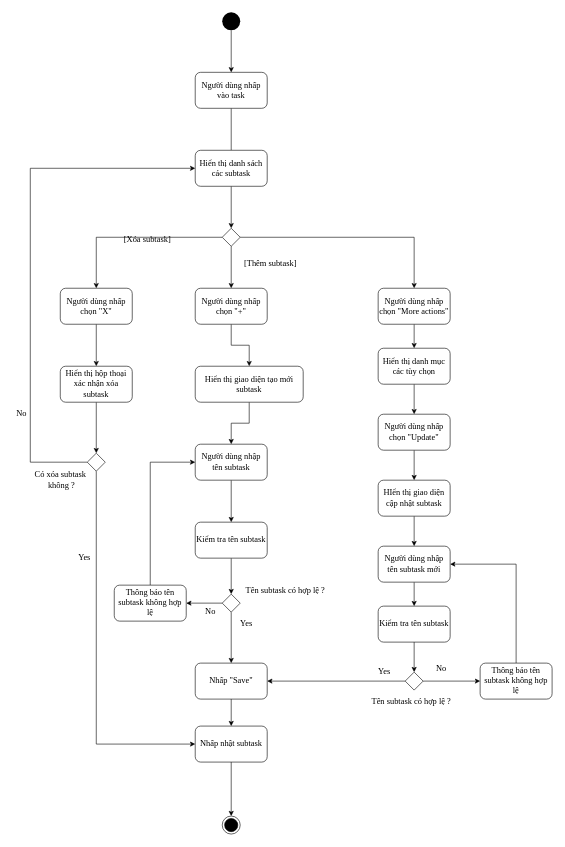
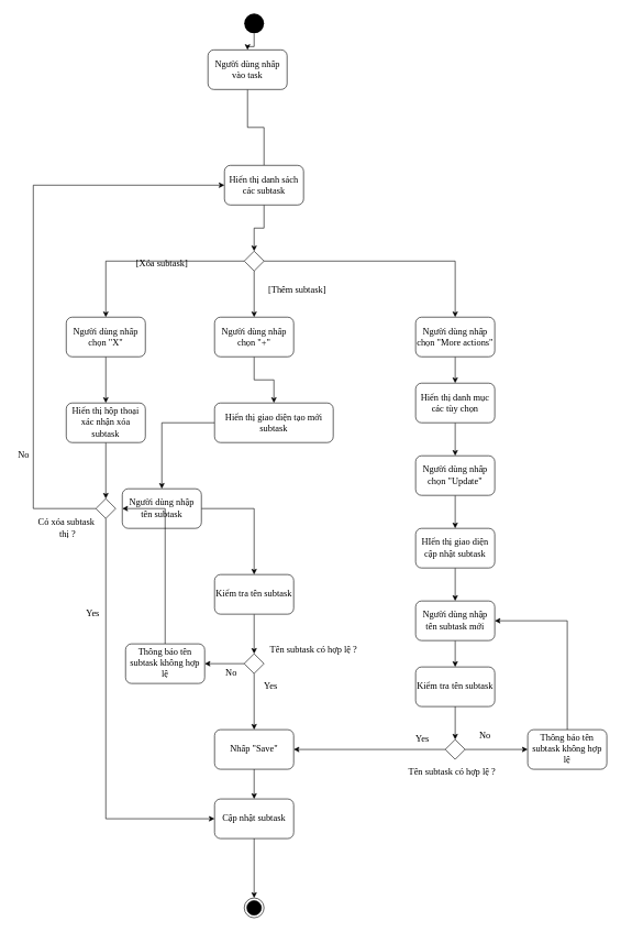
  <mxCell id="0" />
  <mxCell id="1" parent="0" />
  <mxCell id="2" style="edgeStyle=orthogonalEdgeStyle;rounded=0;orthogonalLoop=1;jettySize=auto;html=1;fontFamily=Verdana;fontSize=14;" parent="1" source="3" target="5" edge="1"><mxGeometry relative="1" as="geometry" /></mxCell>
  <mxCell id="3" value="" style="ellipse;fillColor=#000000;strokeColor=none;fontFamily=Verdana;fontSize=14;" parent="1" vertex="1"><mxGeometry x="370" y="20" width="30" height="30" as="geometry" /></mxCell>
  <mxCell id="4" style="edgeStyle=orthogonalEdgeStyle;rounded=0;orthogonalLoop=1;jettySize=auto;html=1;entryX=0.5;entryY=0;entryDx=0;entryDy=0;fontFamily=Verdana;fontSize=14;endArrow=none;" parent="1" source="5" target="7" edge="1"><mxGeometry relative="1" as="geometry" /></mxCell>
- <mxCell id="5" value="Người dùng nhấp vào task" style="rounded=1;whiteSpace=wrap;html=1;fontFamily=Verdana;fontSize=14;" parent="1" vertex="1"><mxGeometry x="325" y="120" width="120" height="60" as="geometry" /></mxCell>
+ <mxCell id="5" value="Người dùng nhấp vào task" style="rounded=1;whiteSpace=wrap;html=1;fontFamily=Verdana;fontSize=14;" parent="1" vertex="1"><mxGeometry x="315" y="75" width="120" height="60" as="geometry" /></mxCell>
  <mxCell id="6" style="edgeStyle=orthogonalEdgeStyle;rounded=0;orthogonalLoop=1;jettySize=auto;html=1;entryX=0.5;entryY=0;entryDx=0;entryDy=0;fontFamily=Verdana;fontSize=14;" parent="1" source="7" target="11" edge="1"><mxGeometry relative="1" as="geometry" /></mxCell>
- <mxCell id="7" value="Hiển thị danh sách các subtask" style="rounded=1;whiteSpace=wrap;html=1;fontFamily=Verdana;fontSize=14;" parent="1" vertex="1"><mxGeometry x="325" y="250" width="120" height="60" as="geometry" /></mxCell>
+ <mxCell id="7" value="Hiển thị danh sách các subtask" style="rounded=1;whiteSpace=wrap;html=1;fontFamily=Verdana;fontSize=14;" parent="1" vertex="1"><mxGeometry x="340" y="250" width="120" height="60" as="geometry" /></mxCell>
  <mxCell id="8" style="edgeStyle=orthogonalEdgeStyle;rounded=0;orthogonalLoop=1;jettySize=auto;html=1;entryX=0.5;entryY=0;entryDx=0;entryDy=0;fontFamily=Verdana;fontSize=14;" parent="1" source="11" target="13" edge="1"><mxGeometry relative="1" as="geometry" /></mxCell>
  <mxCell id="9" style="edgeStyle=orthogonalEdgeStyle;rounded=0;orthogonalLoop=1;jettySize=auto;html=1;fontFamily=Verdana;fontSize=14;" parent="1" source="11" target="35" edge="1"><mxGeometry relative="1" as="geometry" /></mxCell>
  <mxCell id="10" style="edgeStyle=orthogonalEdgeStyle;rounded=0;orthogonalLoop=1;jettySize=auto;html=1;entryX=0.5;entryY=0;entryDx=0;entryDy=0;fontFamily=Verdana;fontSize=14;" parent="1" source="11" target="46" edge="1"><mxGeometry relative="1" as="geometry" /></mxCell>
  <mxCell id="11" value="" style="rhombus;whiteSpace=wrap;html=1;fontFamily=Verdana;fontSize=14;" parent="1" vertex="1"><mxGeometry x="370" y="380" width="30" height="30" as="geometry" /></mxCell>
  <mxCell id="12" style="edgeStyle=orthogonalEdgeStyle;rounded=0;orthogonalLoop=1;jettySize=auto;html=1;fontFamily=Verdana;fontSize=14;" parent="1" source="13" target="16" edge="1"><mxGeometry relative="1" as="geometry" /></mxCell>
  <mxCell id="13" value="Người dùng nhấp chọn &quot;+&quot;" style="rounded=1;whiteSpace=wrap;html=1;fontFamily=Verdana;fontSize=14;" parent="1" vertex="1"><mxGeometry x="325" y="480" width="120" height="60" as="geometry" /></mxCell>
  <mxCell id="14" value="[Thêm subtask]" style="text;html=1;align=center;verticalAlign=middle;resizable=0;points=[];autosize=1;fontFamily=Verdana;fontSize=14;" parent="1" vertex="1"><mxGeometry x="385" y="430" width="130" height="20" as="geometry" /></mxCell>
  <mxCell id="15" style="edgeStyle=orthogonalEdgeStyle;rounded=0;orthogonalLoop=1;jettySize=auto;html=1;fontFamily=Verdana;fontSize=14;" parent="1" source="16" target="18" edge="1"><mxGeometry relative="1" as="geometry" /></mxCell>
  <mxCell id="16" value="Hiển thị giao diện tạo mới subtask" style="rounded=1;whiteSpace=wrap;html=1;fontFamily=Verdana;fontSize=14;" parent="1" vertex="1"><mxGeometry x="325" y="610" width="180" height="60" as="geometry" /></mxCell>
  <mxCell id="17" style="edgeStyle=orthogonalEdgeStyle;rounded=0;orthogonalLoop=1;jettySize=auto;html=1;entryX=0.5;entryY=0;entryDx=0;entryDy=0;fontFamily=Verdana;fontSize=14;" parent="1" source="18" target="20" edge="1"><mxGeometry relative="1" as="geometry" /></mxCell>
- <mxCell id="18" value="Người dùng nhập tên subtask" style="rounded=1;whiteSpace=wrap;html=1;fontFamily=Verdana;fontSize=14;" parent="1" vertex="1"><mxGeometry x="325" y="740" width="120" height="60" as="geometry" /></mxCell>
+ <mxCell id="18" value="Người dùng nhập tên subtask" style="rounded=1;whiteSpace=wrap;html=1;fontFamily=Verdana;fontSize=14;" parent="1" vertex="1"><mxGeometry x="185" y="740" width="120" height="60" as="geometry" /></mxCell>
  <mxCell id="19" style="edgeStyle=orthogonalEdgeStyle;rounded=0;orthogonalLoop=1;jettySize=auto;html=1;entryX=0.5;entryY=0;entryDx=0;entryDy=0;fontFamily=Verdana;fontSize=14;" parent="1" source="20" target="23" edge="1"><mxGeometry relative="1" as="geometry" /></mxCell>
  <mxCell id="20" value="Kiểm tra tên subtask" style="rounded=1;whiteSpace=wrap;html=1;fontFamily=Verdana;fontSize=14;" parent="1" vertex="1"><mxGeometry x="325" y="870" width="120" height="60" as="geometry" /></mxCell>
  <mxCell id="21" style="edgeStyle=orthogonalEdgeStyle;rounded=0;orthogonalLoop=1;jettySize=auto;html=1;entryX=1;entryY=0.5;entryDx=0;entryDy=0;fontFamily=Verdana;fontSize=14;" parent="1" source="23" target="26" edge="1"><mxGeometry relative="1" as="geometry" /></mxCell>
  <mxCell id="22" style="edgeStyle=orthogonalEdgeStyle;rounded=0;orthogonalLoop=1;jettySize=auto;html=1;entryX=0.5;entryY=0;entryDx=0;entryDy=0;fontFamily=Verdana;fontSize=14;" parent="1" source="23" target="29" edge="1"><mxGeometry relative="1" as="geometry" /></mxCell>
  <mxCell id="23" value="" style="rhombus;whiteSpace=wrap;html=1;fontFamily=Verdana;fontSize=14;" parent="1" vertex="1"><mxGeometry x="370" y="990" width="30" height="30" as="geometry" /></mxCell>
  <mxCell id="24" value="Tên subtask có hợp lệ ?" style="text;html=1;align=center;verticalAlign=middle;resizable=0;points=[];autosize=1;fontFamily=Verdana;fontSize=14;" parent="1" vertex="1"><mxGeometry x="385" y="975" width="180" height="20" as="geometry" /></mxCell>
  <mxCell id="25" style="edgeStyle=orthogonalEdgeStyle;rounded=0;orthogonalLoop=1;jettySize=auto;html=1;entryX=0;entryY=0.5;entryDx=0;entryDy=0;fontFamily=Verdana;fontSize=14;" parent="1" source="26" target="18" edge="1"><mxGeometry relative="1" as="geometry"><Array as="points"><mxPoint x="250" y="770" /></Array></mxGeometry></mxCell>
  <mxCell id="26" value="Thông báo tên subtask không hợp lệ" style="rounded=1;whiteSpace=wrap;html=1;fontFamily=Verdana;fontSize=14;" parent="1" vertex="1"><mxGeometry x="190" y="975" width="120" height="60" as="geometry" /></mxCell>
  <mxCell id="27" value="No" style="text;html=1;align=center;verticalAlign=middle;resizable=0;points=[];autosize=1;fontFamily=Verdana;fontSize=14;" parent="1" vertex="1"><mxGeometry x="335" y="1010" width="30" height="20" as="geometry" /></mxCell>
  <mxCell id="28" style="edgeStyle=orthogonalEdgeStyle;rounded=0;orthogonalLoop=1;jettySize=auto;html=1;fontFamily=Verdana;fontSize=14;" parent="1" source="29" target="32" edge="1"><mxGeometry relative="1" as="geometry" /></mxCell>
  <mxCell id="29" value="Nhấp &quot;Save&quot;" style="rounded=1;whiteSpace=wrap;html=1;fontFamily=Verdana;fontSize=14;" parent="1" vertex="1"><mxGeometry x="325" y="1105" width="120" height="60" as="geometry" /></mxCell>
  <mxCell id="30" value="Yes" style="text;html=1;align=center;verticalAlign=middle;resizable=0;points=[];autosize=1;fontFamily=Verdana;fontSize=14;" parent="1" vertex="1"><mxGeometry x="390" y="1030" width="40" height="20" as="geometry" /></mxCell>
  <mxCell id="31" style="edgeStyle=orthogonalEdgeStyle;rounded=0;orthogonalLoop=1;jettySize=auto;html=1;fontFamily=Verdana;fontSize=14;" parent="1" source="32" target="33" edge="1"><mxGeometry relative="1" as="geometry" /></mxCell>
- <mxCell id="32" value="Nhấp nhật subtask" style="rounded=1;whiteSpace=wrap;html=1;fontFamily=Verdana;fontSize=14;" parent="1" vertex="1"><mxGeometry x="325" y="1210" width="120" height="60" as="geometry" /></mxCell>
+ <mxCell id="32" value="Cập nhật subtask" style="rounded=1;whiteSpace=wrap;html=1;fontFamily=Verdana;fontSize=14;" parent="1" vertex="1"><mxGeometry x="325" y="1210" width="120" height="60" as="geometry" /></mxCell>
  <mxCell id="33" value="" style="ellipse;html=1;shape=endState;fillColor=#000000;strokeColor=#000000;fontFamily=Verdana;fontSize=14;" parent="1" vertex="1"><mxGeometry x="370" y="1360" width="30" height="30" as="geometry" /></mxCell>
  <mxCell id="34" style="edgeStyle=orthogonalEdgeStyle;rounded=0;orthogonalLoop=1;jettySize=auto;html=1;fontFamily=Verdana;fontSize=14;" parent="1" source="35" target="37" edge="1"><mxGeometry relative="1" as="geometry" /></mxCell>
  <mxCell id="35" value="Người dùng nhấp chọn &quot;X&quot;" style="rounded=1;whiteSpace=wrap;html=1;fontFamily=Verdana;fontSize=14;" parent="1" vertex="1"><mxGeometry x="100" y="480" width="120" height="60" as="geometry" /></mxCell>
  <mxCell id="36" style="edgeStyle=orthogonalEdgeStyle;rounded=0;orthogonalLoop=1;jettySize=auto;html=1;entryX=0.5;entryY=0;entryDx=0;entryDy=0;fontFamily=Verdana;fontSize=14;" parent="1" source="37" target="40" edge="1"><mxGeometry relative="1" as="geometry" /></mxCell>
  <mxCell id="37" value="Hiển thị hộp thoại xác nhận xóa subtask" style="rounded=1;whiteSpace=wrap;html=1;fontFamily=Verdana;fontSize=14;" parent="1" vertex="1"><mxGeometry x="100" y="610" width="120" height="60" as="geometry" /></mxCell>
  <mxCell id="38" style="edgeStyle=orthogonalEdgeStyle;rounded=0;orthogonalLoop=1;jettySize=auto;html=1;entryX=0;entryY=0.5;entryDx=0;entryDy=0;fontFamily=Verdana;fontSize=14;" parent="1" source="40" target="7" edge="1"><mxGeometry relative="1" as="geometry"><Array as="points"><mxPoint x="50" y="770" /><mxPoint x="50" y="280" /></Array></mxGeometry></mxCell>
  <mxCell id="39" style="edgeStyle=orthogonalEdgeStyle;rounded=0;orthogonalLoop=1;jettySize=auto;html=1;entryX=0;entryY=0.5;entryDx=0;entryDy=0;fontFamily=Verdana;fontSize=14;" parent="1" source="40" target="32" edge="1"><mxGeometry relative="1" as="geometry"><Array as="points"><mxPoint x="160" y="1240" /></Array></mxGeometry></mxCell>
  <mxCell id="40" value="" style="rhombus;whiteSpace=wrap;html=1;fontFamily=Verdana;fontSize=14;" parent="1" vertex="1"><mxGeometry x="145" y="755" width="30" height="30" as="geometry" /></mxCell>
- <mxCell id="41" value="Có xóa subtask&lt;br&gt;&amp;nbsp;không ?" style="text;html=1;align=center;verticalAlign=middle;resizable=0;points=[];autosize=1;fontFamily=Verdana;fontSize=14;" parent="1" vertex="1"><mxGeometry x="40" y="780" width="120" height="40" as="geometry" /></mxCell>
+ <mxCell id="41" value="Có xóa subtask&lt;br&gt;&amp;nbsp;thị ?" style="text;html=1;align=center;verticalAlign=middle;resizable=0;points=[];autosize=1;fontFamily=Verdana;fontSize=14;" parent="1" vertex="1"><mxGeometry x="40" y="780" width="120" height="40" as="geometry" /></mxCell>
  <mxCell id="42" value="No" style="text;html=1;align=center;verticalAlign=middle;resizable=0;points=[];autosize=1;fontFamily=Verdana;fontSize=14;" parent="1" vertex="1"><mxGeometry x="20" y="680" width="30" height="20" as="geometry" /></mxCell>
  <mxCell id="43" value="Yes" style="text;html=1;align=center;verticalAlign=middle;resizable=0;points=[];autosize=1;fontFamily=Verdana;fontSize=14;" parent="1" vertex="1"><mxGeometry x="120" y="920" width="40" height="20" as="geometry" /></mxCell>
  <mxCell id="44" value="[Xóa subtask]" style="text;html=1;align=center;verticalAlign=middle;resizable=0;points=[];autosize=1;fontFamily=Verdana;fontSize=14;" parent="1" vertex="1"><mxGeometry x="190" y="390" width="110" height="20" as="geometry" /></mxCell>
  <mxCell id="45" style="edgeStyle=orthogonalEdgeStyle;rounded=0;orthogonalLoop=1;jettySize=auto;html=1;fontFamily=Verdana;fontSize=14;" parent="1" source="46" target="48" edge="1"><mxGeometry relative="1" as="geometry" /></mxCell>
  <mxCell id="46" value="Người dùng nhấp chọn &quot;More actions&quot;" style="rounded=1;whiteSpace=wrap;html=1;fontFamily=Verdana;fontSize=14;" parent="1" vertex="1"><mxGeometry x="630" y="480" width="120" height="60" as="geometry" /></mxCell>
  <mxCell id="47" style="edgeStyle=orthogonalEdgeStyle;rounded=0;orthogonalLoop=1;jettySize=auto;html=1;fontFamily=Verdana;fontSize=14;" parent="1" source="48" target="50" edge="1"><mxGeometry relative="1" as="geometry" /></mxCell>
  <mxCell id="48" value="Hiển thị danh mục các tùy chọn" style="rounded=1;whiteSpace=wrap;html=1;fontFamily=Verdana;fontSize=14;" parent="1" vertex="1"><mxGeometry x="630" y="580" width="120" height="60" as="geometry" /></mxCell>
  <mxCell id="49" style="edgeStyle=orthogonalEdgeStyle;rounded=0;orthogonalLoop=1;jettySize=auto;html=1;entryX=0.5;entryY=0;entryDx=0;entryDy=0;fontFamily=Verdana;fontSize=14;" parent="1" source="50" target="52" edge="1"><mxGeometry relative="1" as="geometry" /></mxCell>
  <mxCell id="50" value="Người dùng nhấp chọn &quot;Update&quot;" style="rounded=1;whiteSpace=wrap;html=1;fontFamily=Verdana;fontSize=14;" parent="1" vertex="1"><mxGeometry x="630" y="690" width="120" height="60" as="geometry" /></mxCell>
  <mxCell id="51" style="edgeStyle=orthogonalEdgeStyle;rounded=0;orthogonalLoop=1;jettySize=auto;html=1;fontFamily=Verdana;fontSize=14;" parent="1" source="52" target="54" edge="1"><mxGeometry relative="1" as="geometry" /></mxCell>
  <mxCell id="52" value="HIển thị giao diện cập nhật subtask" style="rounded=1;whiteSpace=wrap;html=1;fontFamily=Verdana;fontSize=14;" parent="1" vertex="1"><mxGeometry x="630" y="800" width="120" height="60" as="geometry" /></mxCell>
  <mxCell id="53" style="edgeStyle=orthogonalEdgeStyle;rounded=0;orthogonalLoop=1;jettySize=auto;html=1;fontFamily=Verdana;fontSize=14;" parent="1" source="54" target="62" edge="1"><mxGeometry relative="1" as="geometry" /></mxCell>
  <mxCell id="54" value="Người dùng nhập tên subtask mới" style="rounded=1;whiteSpace=wrap;html=1;fontFamily=Verdana;fontSize=14;" parent="1" vertex="1"><mxGeometry x="630" y="910" width="120" height="60" as="geometry" /></mxCell>
  <mxCell id="55" style="edgeStyle=orthogonalEdgeStyle;rounded=0;orthogonalLoop=1;jettySize=auto;html=1;entryX=0;entryY=0.5;entryDx=0;entryDy=0;fontFamily=Verdana;fontSize=14;" parent="1" source="57" target="60" edge="1"><mxGeometry relative="1" as="geometry" /></mxCell>
  <mxCell id="56" style="edgeStyle=orthogonalEdgeStyle;rounded=0;orthogonalLoop=1;jettySize=auto;html=1;entryX=1;entryY=0.5;entryDx=0;entryDy=0;fontFamily=Verdana;fontSize=14;" parent="1" source="57" target="29" edge="1"><mxGeometry relative="1" as="geometry" /></mxCell>
  <mxCell id="57" value="" style="rhombus;whiteSpace=wrap;html=1;fontFamily=Verdana;fontSize=14;" parent="1" vertex="1"><mxGeometry x="675" y="1120" width="30" height="30" as="geometry" /></mxCell>
  <mxCell id="58" value="Tên subtask có hợp lệ ?" style="text;html=1;align=center;verticalAlign=middle;resizable=0;points=[];autosize=1;fontFamily=Verdana;fontSize=14;" parent="1" vertex="1"><mxGeometry x="595" y="1160" width="180" height="20" as="geometry" /></mxCell>
  <mxCell id="59" style="edgeStyle=orthogonalEdgeStyle;rounded=0;orthogonalLoop=1;jettySize=auto;html=1;entryX=1;entryY=0.5;entryDx=0;entryDy=0;fontFamily=Verdana;fontSize=14;" parent="1" source="60" target="54" edge="1"><mxGeometry relative="1" as="geometry"><Array as="points"><mxPoint x="860" y="940" /></Array></mxGeometry></mxCell>
  <mxCell id="60" value="Thông báo tên subtask không hợp lệ" style="rounded=1;whiteSpace=wrap;html=1;fontFamily=Verdana;fontSize=14;" parent="1" vertex="1"><mxGeometry x="800" y="1105" width="120" height="60" as="geometry" /></mxCell>
  <mxCell id="61" style="edgeStyle=orthogonalEdgeStyle;rounded=0;orthogonalLoop=1;jettySize=auto;html=1;entryX=0.5;entryY=0;entryDx=0;entryDy=0;fontFamily=Verdana;fontSize=14;" parent="1" source="62" target="57" edge="1"><mxGeometry relative="1" as="geometry" /></mxCell>
  <mxCell id="62" value="Kiểm tra tên subtask" style="rounded=1;whiteSpace=wrap;html=1;fontFamily=Verdana;fontSize=14;" parent="1" vertex="1"><mxGeometry x="630" y="1010" width="120" height="60" as="geometry" /></mxCell>
  <mxCell id="63" value="No" style="text;html=1;align=center;verticalAlign=middle;resizable=0;points=[];autosize=1;fontFamily=Verdana;fontSize=14;" parent="1" vertex="1"><mxGeometry x="720" y="1105" width="30" height="20" as="geometry" /></mxCell>
  <mxCell id="64" value="Yes" style="text;html=1;align=center;verticalAlign=middle;resizable=0;points=[];autosize=1;fontFamily=Verdana;fontSize=14;" parent="1" vertex="1"><mxGeometry x="620" y="1110" width="40" height="20" as="geometry" /></mxCell>
